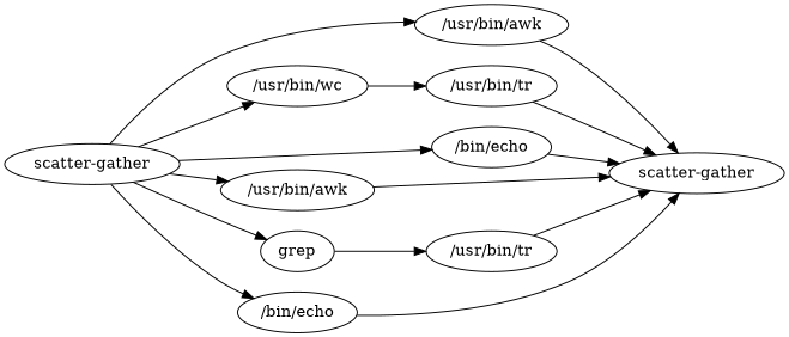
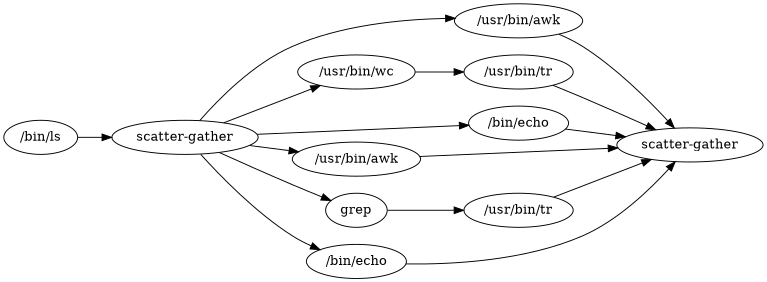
  digraph {
    rankdir=LR
+   n1 [label="/bin/ls"]
    n2 [label="scatter-gather"]
    n3 [label="/usr/bin/awk"]
    n4 [label="/usr/bin/wc"]
    n5 [label="/bin/echo"]
    n6 [label="/usr/bin/awk"]
    n7 [label=grep]
    n8 [label="/bin/echo"]
    n9 [label="scatter-gather"]
    n10 [label="/usr/bin/tr"]
    n11 [label="/usr/bin/tr"]
+   n1 -> n2
    n2 -> n3
    n2 -> n4
    n2 -> n5
    n2 -> n6
    n2 -> n7
    n2 -> n8
    n3 -> n9
    n4 -> n10
    n5 -> n9
    n6 -> n9
    n7 -> n11
    n8 -> n9
    n10 -> n9
    n11 -> n9
  }
